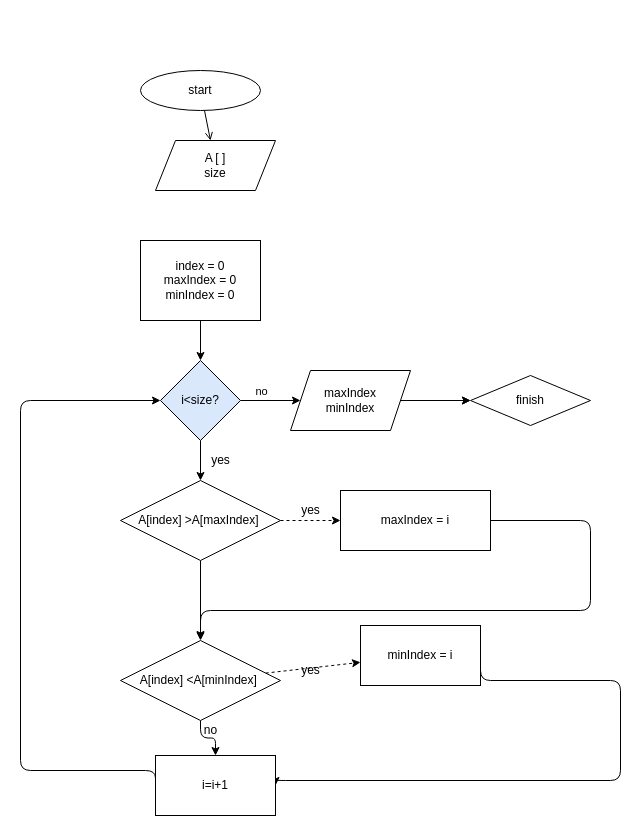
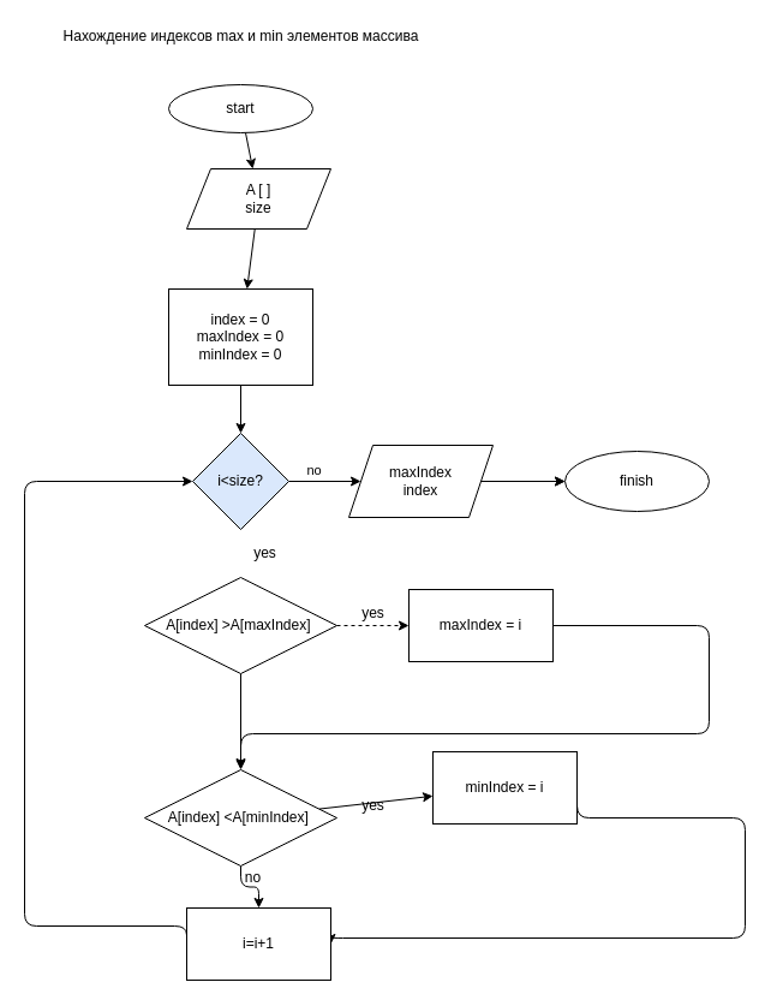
  <mxCell id="0" />
  <mxCell id="1" parent="0" />
- <mxCell id="3" value="" style="edgeStyle=none;html=1;endArrow=open;" parent="1" source="4" target="6" edge="1"><mxGeometry relative="1" as="geometry" /></mxCell>
+ <mxCell id="2" value="Нахождение индексов max и min элементов массива" style="text;html=1;align=center;verticalAlign=middle;resizable=0;points=[];autosize=1;strokeColor=none;fillColor=none;" parent="1" vertex="1"><mxGeometry x="45" y="20" width="310" height="20" as="geometry" /></mxCell>
+ <mxCell id="3" value="" style="edgeStyle=none;html=1;" parent="1" source="4" target="6" edge="1"><mxGeometry relative="1" as="geometry" /></mxCell>
  <mxCell id="4" value="start" style="ellipse;whiteSpace=wrap;html=1;" parent="1" vertex="1"><mxGeometry x="140" y="70" width="120" height="40" as="geometry" /></mxCell>
+ <mxCell id="5" value="" style="edgeStyle=none;html=1;" parent="1" source="6" target="8" edge="1"><mxGeometry relative="1" as="geometry" /></mxCell>
  <mxCell id="6" value="A [ ]&lt;br&gt;size" style="shape=parallelogram;perimeter=parallelogramPerimeter;whiteSpace=wrap;html=1;fixedSize=1;" parent="1" vertex="1"><mxGeometry x="155" y="140" width="120" height="50" as="geometry" /></mxCell>
  <mxCell id="7" value="" style="edgeStyle=none;html=1;" parent="1" source="8" target="12" edge="1"><mxGeometry relative="1" as="geometry" /></mxCell>
  <mxCell id="8" value="index = 0&lt;br&gt;maxIndex = 0&lt;br&gt;minIndex = 0" style="whiteSpace=wrap;html=1;" parent="1" vertex="1"><mxGeometry x="140" y="240" width="120" height="80" as="geometry" /></mxCell>
  <mxCell id="9" value="" style="edgeStyle=none;html=1;" parent="1" source="12" edge="1"><mxGeometry relative="1" as="geometry"><mxPoint x="300" y="400" as="targetPoint" /></mxGeometry></mxCell>
  <mxCell id="10" value="no" style="edgeLabel;html=1;align=center;verticalAlign=middle;resizable=0;points=[];" parent="9" vertex="1" connectable="0"><mxGeometry x="-0.433" y="-1" relative="1" as="geometry"><mxPoint x="3" y="-11" as="offset" /></mxGeometry></mxCell>
- <mxCell id="11" value="" style="edgeStyle=none;html=1;" parent="1" source="12" target="17" edge="1"><mxGeometry relative="1" as="geometry"><Array as="points"><mxPoint x="200" y="480" /></Array></mxGeometry></mxCell>
  <mxCell id="12" value="i&amp;lt;size?" style="rhombus;whiteSpace=wrap;html=1;fillColor=#dae8fc;" parent="1" vertex="1"><mxGeometry x="160" y="360" width="80" height="80" as="geometry" /></mxCell>
  <mxCell id="13" value="" style="edgeStyle=none;html=1;" parent="1" target="14" edge="1"><mxGeometry relative="1" as="geometry"><mxPoint x="420" y="400" as="sourcePoint" /></mxGeometry></mxCell>
- <mxCell id="14" value="finish" style="rhombus;whiteSpace=wrap;html=1;" parent="1" vertex="1"><mxGeometry x="470" y="375" width="120" height="50" as="geometry" /></mxCell>
+ <mxCell id="14" value="finish" style="ellipse;whiteSpace=wrap;html=1;" parent="1" vertex="1"><mxGeometry x="470" y="375" width="120" height="50" as="geometry" /></mxCell>
  <mxCell id="15" value="" style="edgeStyle=none;html=1;dashed=1;" parent="1" source="17" target="21" edge="1"><mxGeometry relative="1" as="geometry" /></mxCell>
  <mxCell id="16" value="" style="edgeStyle=none;html=1;" parent="1" source="17" edge="1"><mxGeometry relative="1" as="geometry"><mxPoint x="200" y="640" as="targetPoint" /></mxGeometry></mxCell>
  <mxCell id="17" value="A[index] &amp;gt;A[maxIndex]&amp;nbsp;" style="rhombus;whiteSpace=wrap;html=1;" parent="1" vertex="1"><mxGeometry x="120" y="480" width="160" height="80" as="geometry" /></mxCell>
  <mxCell id="18" value="" style="edgeStyle=none;html=1;" parent="1" source="19" target="14" edge="1"><mxGeometry relative="1" as="geometry" /></mxCell>
- <mxCell id="19" value="maxIndex&lt;br&gt;minIndex" style="shape=parallelogram;perimeter=parallelogramPerimeter;whiteSpace=wrap;html=1;fixedSize=1;" parent="1" vertex="1"><mxGeometry x="290" y="370" width="120" height="60" as="geometry" /></mxCell>
+ <mxCell id="19" value="maxIndex&lt;br&gt;index" style="shape=parallelogram;perimeter=parallelogramPerimeter;whiteSpace=wrap;html=1;fixedSize=1;" parent="1" vertex="1"><mxGeometry x="290" y="370" width="120" height="60" as="geometry" /></mxCell>
  <mxCell id="20" style="edgeStyle=orthogonalEdgeStyle;html=1;exitX=1;exitY=0.5;exitDx=0;exitDy=0;" parent="1" source="21" edge="1"><mxGeometry relative="1" as="geometry"><mxPoint x="200" y="639" as="targetPoint" /><Array as="points"><mxPoint x="590" y="520" /><mxPoint x="590" y="610" /><mxPoint x="200" y="610" /><mxPoint x="200" y="639" /></Array></mxGeometry></mxCell>
- <mxCell id="21" value="maxIndex = i" style="whiteSpace=wrap;html=1;" parent="1" vertex="1"><mxGeometry x="340" y="490" width="150" height="60" as="geometry" /></mxCell>
- <mxCell id="22" value="" style="edgeStyle=none;html=1;dashed=1;" parent="1" source="24" target="26" edge="1"><mxGeometry relative="1" as="geometry" /></mxCell>
+ <mxCell id="21" value="maxIndex = i" style="whiteSpace=wrap;html=1;" parent="1" vertex="1"><mxGeometry x="340" y="490" width="120" height="60" as="geometry" /></mxCell>
+ <mxCell id="22" value="" style="edgeStyle=none;html=1;" parent="1" source="24" target="26" edge="1"><mxGeometry relative="1" as="geometry" /></mxCell>
  <mxCell id="23" style="edgeStyle=orthogonalEdgeStyle;html=1;exitX=0.5;exitY=1;exitDx=0;exitDy=0;entryX=0.5;entryY=0;entryDx=0;entryDy=0;" parent="1" source="24" target="28" edge="1"><mxGeometry relative="1" as="geometry" /></mxCell>
  <mxCell id="24" value="A[index] &amp;lt;A[minIndex]&amp;nbsp;" style="rhombus;whiteSpace=wrap;html=1;" parent="1" vertex="1"><mxGeometry x="120" y="640" width="160" height="80" as="geometry" /></mxCell>
  <mxCell id="25" style="edgeStyle=orthogonalEdgeStyle;html=1;exitX=1;exitY=0.5;exitDx=0;exitDy=0;entryX=1;entryY=0.5;entryDx=0;entryDy=0;" parent="1" source="26" edge="1" target="28"><mxGeometry relative="1" as="geometry"><mxPoint x="590" y="780" as="targetPoint" /><Array as="points"><mxPoint x="620" y="680" /><mxPoint x="620" y="780" /></Array></mxGeometry></mxCell>
  <mxCell id="26" value="minIndex = i" style="whiteSpace=wrap;html=1;" parent="1" vertex="1"><mxGeometry x="360" y="625" width="120" height="60" as="geometry" /></mxCell>
  <mxCell id="27" style="edgeStyle=orthogonalEdgeStyle;html=1;exitX=0;exitY=0.5;exitDx=0;exitDy=0;entryX=0;entryY=0.5;entryDx=0;entryDy=0;" parent="1" source="28" target="12" edge="1"><mxGeometry relative="1" as="geometry"><mxPoint x="130" y="390" as="targetPoint" /><Array as="points"><mxPoint x="20" y="770" /><mxPoint x="20" y="400" /></Array></mxGeometry></mxCell>
  <mxCell id="28" value="i=i+1" style="rounded=0;whiteSpace=wrap;html=1;" parent="1" vertex="1"><mxGeometry x="155" y="755" width="120" height="60" as="geometry" /></mxCell>
  <mxCell id="29" value="yes" style="text;html=1;align=center;verticalAlign=middle;resizable=0;points=[];autosize=1;strokeColor=none;fillColor=none;" parent="1" vertex="1"><mxGeometry x="205" y="450" width="30" height="20" as="geometry" /></mxCell>
  <mxCell id="30" value="yes" style="text;html=1;align=center;verticalAlign=middle;resizable=0;points=[];autosize=1;strokeColor=none;fillColor=none;" parent="1" vertex="1"><mxGeometry x="295" y="500" width="30" height="20" as="geometry" /></mxCell>
  <mxCell id="31" value="yes" style="text;html=1;align=center;verticalAlign=middle;resizable=0;points=[];autosize=1;strokeColor=none;fillColor=none;" parent="1" vertex="1"><mxGeometry x="295" y="660" width="30" height="20" as="geometry" /></mxCell>
  <mxCell id="32" value="no" style="text;html=1;align=center;verticalAlign=middle;resizable=0;points=[];autosize=1;strokeColor=none;fillColor=none;" parent="1" vertex="1"><mxGeometry x="195" y="720" width="30" height="20" as="geometry" /></mxCell>
